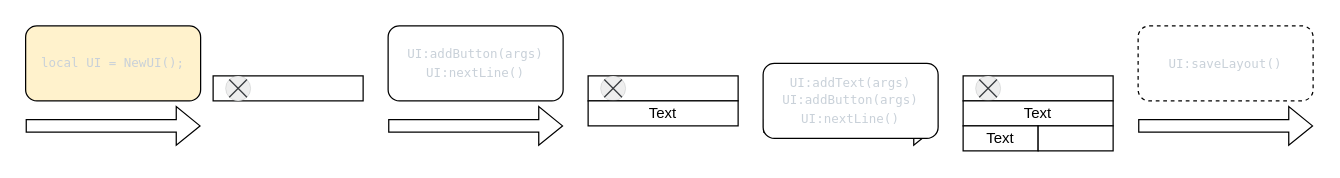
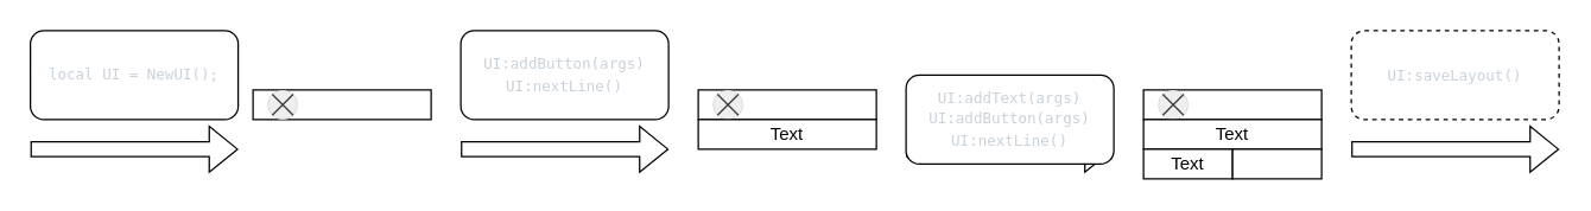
  <mxCell id="0" />
  <mxCell id="1" parent="0" />
  <mxCell id="2" value="" style="rounded=0;whiteSpace=wrap;html=1;" vertex="1" parent="1"><mxGeometry x="170" y="60" width="120" height="20" as="geometry" /></mxCell>
  <mxCell id="3" value="" style="ellipse;whiteSpace=wrap;html=1;aspect=fixed;fillColor=#eeeeee;strokeColor=#36393d;strokeWidth=0;" vertex="1" parent="1"><mxGeometry x="180" y="60" width="20" height="20" as="geometry" /></mxCell>
  <mxCell id="4" value="" style="endArrow=none;html=1;rounded=0;fillColor=#eeeeee;strokeColor=#36393d;exitX=0;exitY=1;exitDx=0;exitDy=0;entryX=1;entryY=0;entryDx=0;entryDy=0;" edge="1" parent="1" source="3" target="3"><mxGeometry width="50" height="50" relative="1" as="geometry"><mxPoint x="250" y="130" as="sourcePoint" /><mxPoint x="300" y="80" as="targetPoint" /></mxGeometry></mxCell>
  <mxCell id="5" value="" style="endArrow=none;html=1;rounded=0;fillColor=#eeeeee;strokeColor=#36393d;exitX=1;exitY=1;exitDx=0;exitDy=0;entryX=0;entryY=0;entryDx=0;entryDy=0;" edge="1" parent="1" source="3" target="3"><mxGeometry width="50" height="50" relative="1" as="geometry"><mxPoint x="192.929" y="87.071" as="sourcePoint" /><mxPoint x="207.071" y="72.929" as="targetPoint" /></mxGeometry></mxCell>
  <mxCell id="6" value="" style="shape=flexArrow;endArrow=classic;html=1;rounded=0;" edge="1" parent="1"><mxGeometry width="50" height="50" relative="1" as="geometry"><mxPoint x="310" y="100" as="sourcePoint" /><mxPoint x="450" y="100" as="targetPoint" /></mxGeometry></mxCell>
  <mxCell id="7" value="" style="rounded=0;whiteSpace=wrap;html=1;" vertex="1" parent="1"><mxGeometry x="470" y="60" width="120" height="20" as="geometry" /></mxCell>
  <mxCell id="8" value="" style="ellipse;whiteSpace=wrap;html=1;aspect=fixed;fillColor=#eeeeee;strokeColor=#36393d;strokeWidth=0;" vertex="1" parent="1"><mxGeometry x="480" y="60" width="20" height="20" as="geometry" /></mxCell>
  <mxCell id="9" value="" style="endArrow=none;html=1;rounded=0;fillColor=#eeeeee;strokeColor=#36393d;exitX=0;exitY=1;exitDx=0;exitDy=0;entryX=1;entryY=0;entryDx=0;entryDy=0;" edge="1" parent="1" source="8" target="8"><mxGeometry width="50" height="50" relative="1" as="geometry"><mxPoint x="550" y="130" as="sourcePoint" /><mxPoint x="600" y="80" as="targetPoint" /></mxGeometry></mxCell>
  <mxCell id="10" value="" style="endArrow=none;html=1;rounded=0;fillColor=#eeeeee;strokeColor=#36393d;exitX=1;exitY=1;exitDx=0;exitDy=0;entryX=0;entryY=0;entryDx=0;entryDy=0;" edge="1" parent="1" source="8" target="8"><mxGeometry width="50" height="50" relative="1" as="geometry"><mxPoint x="492.929" y="87.071" as="sourcePoint" /><mxPoint x="507.071" y="72.929" as="targetPoint" /></mxGeometry></mxCell>
  <mxCell id="11" value="Text" style="rounded=0;whiteSpace=wrap;html=1;strokeWidth=1;" vertex="1" parent="1"><mxGeometry x="470" y="80" width="120" height="20" as="geometry" /></mxCell>
  <mxCell id="12" value="&lt;pre style=&quot;box-sizing: border-box ; margin-top: 0px ; margin-bottom: 0px ; overflow-wrap: normal ; padding: 16px ; overflow: auto ; line-height: 1.45 ; border-radius: 6px ; word-break: normal ; color: rgb(201 , 209 , 217) ; font-size: 10px&quot;&gt;&lt;pre style=&quot;box-sizing: border-box ; font-family: , , &amp;#34;sf mono&amp;#34; , &amp;#34;menlo&amp;#34; , &amp;#34;consolas&amp;#34; , &amp;#34;liberation mono&amp;#34; , monospace ; margin-top: 0px ; margin-bottom: 0px ; overflow-wrap: normal ; padding: 16px ; overflow: auto ; line-height: 1.45 ; border-radius: 6px ; word-break: normal&quot;&gt;UI:&lt;span class=&quot;pl-c1&quot; style=&quot;box-sizing: border-box&quot;&gt;addButton&lt;/span&gt;(args)&lt;br&gt;UI:nextLine()&lt;br&gt;&lt;/pre&gt;&lt;/pre&gt;" style="rounded=1;whiteSpace=wrap;html=1;strokeWidth=1;" vertex="1" parent="1"><mxGeometry x="310" y="20" width="140" height="60" as="geometry" /></mxCell>
- <mxCell id="13" value="&lt;pre style=&quot;box-sizing: border-box ; margin-top: 0px ; margin-bottom: 0px ; overflow-wrap: normal ; padding: 16px ; overflow: auto ; line-height: 1.45 ; border-radius: 6px ; word-break: normal ; color: rgb(201 , 209 , 217) ; font-size: 10px&quot;&gt;&lt;span class=&quot;pl-k&quot; style=&quot;box-sizing: border-box&quot;&gt;local&lt;/span&gt; UI &lt;span class=&quot;pl-k&quot; style=&quot;box-sizing: border-box&quot;&gt;=&lt;/span&gt; &lt;span class=&quot;pl-c1&quot; style=&quot;box-sizing: border-box&quot;&gt;NewUI&lt;/span&gt;();&lt;/pre&gt;" style="rounded=1;whiteSpace=wrap;html=1;strokeWidth=1;fillColor=#fff2cc;" vertex="1" parent="1"><mxGeometry x="20" y="20" width="140" height="60" as="geometry" /></mxCell>
+ <mxCell id="13" value="&lt;pre style=&quot;box-sizing: border-box ; margin-top: 0px ; margin-bottom: 0px ; overflow-wrap: normal ; padding: 16px ; overflow: auto ; line-height: 1.45 ; border-radius: 6px ; word-break: normal ; color: rgb(201 , 209 , 217) ; font-size: 10px&quot;&gt;&lt;span class=&quot;pl-k&quot; style=&quot;box-sizing: border-box&quot;&gt;local&lt;/span&gt; UI &lt;span class=&quot;pl-k&quot; style=&quot;box-sizing: border-box&quot;&gt;=&lt;/span&gt; &lt;span class=&quot;pl-c1&quot; style=&quot;box-sizing: border-box&quot;&gt;NewUI&lt;/span&gt;();&lt;/pre&gt;" style="rounded=1;whiteSpace=wrap;html=1;strokeWidth=1;" vertex="1" parent="1"><mxGeometry x="20" y="20" width="140" height="60" as="geometry" /></mxCell>
  <mxCell id="14" value="" style="shape=flexArrow;endArrow=classic;html=1;rounded=0;" edge="1" parent="1"><mxGeometry width="50" height="50" relative="1" as="geometry"><mxPoint x="20" y="100" as="sourcePoint" /><mxPoint x="160" y="100" as="targetPoint" /></mxGeometry></mxCell>
  <mxCell id="15" value="" style="shape=flexArrow;endArrow=classic;html=1;rounded=0;" edge="1" parent="1"><mxGeometry width="50" height="50" relative="1" as="geometry"><mxPoint x="610" y="100" as="sourcePoint" /><mxPoint x="750" y="100" as="targetPoint" /></mxGeometry></mxCell>
  <mxCell id="16" value="" style="rounded=0;whiteSpace=wrap;html=1;" vertex="1" parent="1"><mxGeometry x="770" y="60" width="120" height="20" as="geometry" /></mxCell>
  <mxCell id="17" value="" style="ellipse;whiteSpace=wrap;html=1;aspect=fixed;fillColor=#eeeeee;strokeColor=#36393d;strokeWidth=0;" vertex="1" parent="1"><mxGeometry x="780" y="60" width="20" height="20" as="geometry" /></mxCell>
  <mxCell id="18" value="" style="endArrow=none;html=1;rounded=0;fillColor=#eeeeee;strokeColor=#36393d;exitX=0;exitY=1;exitDx=0;exitDy=0;entryX=1;entryY=0;entryDx=0;entryDy=0;" edge="1" parent="1" source="17" target="17"><mxGeometry width="50" height="50" relative="1" as="geometry"><mxPoint x="850" y="130" as="sourcePoint" /><mxPoint x="900" y="80" as="targetPoint" /></mxGeometry></mxCell>
  <mxCell id="19" value="" style="endArrow=none;html=1;rounded=0;fillColor=#eeeeee;strokeColor=#36393d;exitX=1;exitY=1;exitDx=0;exitDy=0;entryX=0;entryY=0;entryDx=0;entryDy=0;" edge="1" parent="1" source="17" target="17"><mxGeometry width="50" height="50" relative="1" as="geometry"><mxPoint x="792.929" y="87.071" as="sourcePoint" /><mxPoint x="807.071" y="72.929" as="targetPoint" /></mxGeometry></mxCell>
  <mxCell id="20" value="Text" style="rounded=0;whiteSpace=wrap;html=1;strokeWidth=1;" vertex="1" parent="1"><mxGeometry x="770" y="80" width="120" height="20" as="geometry" /></mxCell>
  <mxCell id="21" value="&lt;pre style=&quot;box-sizing: border-box ; margin-top: 0px ; margin-bottom: 0px ; overflow-wrap: normal ; padding: 16px ; overflow: auto ; line-height: 1.45 ; border-radius: 6px ; word-break: normal ; font-size: 10px&quot;&gt;&lt;pre style=&quot;box-sizing: border-box ; margin-top: 0px ; margin-bottom: 0px ; overflow-wrap: normal ; padding: 16px ; overflow: auto ; line-height: 1.45 ; border-radius: 6px ; word-break: normal&quot;&gt;&lt;font color=&quot;#c9d1d9&quot; style=&quot;font-size: 10px&quot;&gt;UI:&lt;/font&gt;&lt;span class=&quot;pl-c1&quot; style=&quot;color: rgb(201 , 209 , 217) ; box-sizing: border-box&quot;&gt;addText&lt;/span&gt;&lt;font color=&quot;#c9d1d9&quot; style=&quot;font-size: 10px&quot;&gt;(args)&lt;br&gt;UI:addButton(args)&lt;br&gt;UI:nextLine()&lt;br&gt;&lt;/font&gt;&lt;/pre&gt;&lt;/pre&gt;" style="rounded=1;whiteSpace=wrap;html=1;strokeWidth=1;" vertex="1" parent="1"><mxGeometry x="610" y="50" width="140" height="60" as="geometry" /></mxCell>
  <mxCell id="22" value="Text" style="rounded=0;whiteSpace=wrap;html=1;strokeWidth=1;" vertex="1" parent="1"><mxGeometry x="770" y="100" width="60" height="20" as="geometry" /></mxCell>
  <mxCell id="23" value="" style="rounded=0;whiteSpace=wrap;html=1;strokeWidth=1;" vertex="1" parent="1"><mxGeometry x="830" y="100" width="60" height="20" as="geometry" /></mxCell>
  <mxCell id="24" value="" style="shape=flexArrow;endArrow=classic;html=1;rounded=0;" edge="1" parent="1"><mxGeometry width="50" height="50" relative="1" as="geometry"><mxPoint x="910" y="100" as="sourcePoint" /><mxPoint x="1050" y="100" as="targetPoint" /></mxGeometry></mxCell>
  <mxCell id="25" value="&lt;pre style=&quot;box-sizing: border-box ; margin-top: 0px ; margin-bottom: 0px ; overflow-wrap: normal ; padding: 16px ; overflow: auto ; line-height: 1.45 ; border-radius: 6px ; word-break: normal&quot;&gt;&lt;pre style=&quot;box-sizing: border-box ; margin-top: 0px ; margin-bottom: 0px ; overflow-wrap: normal ; padding: 16px ; overflow: auto ; line-height: 1.45 ; border-radius: 6px ; word-break: normal&quot;&gt;&lt;font color=&quot;#c9d1d9&quot;&gt;&lt;span style=&quot;font-size: 10px&quot;&gt;UI:saveLayout()&lt;br&gt;&lt;/span&gt;&lt;/font&gt;&lt;/pre&gt;&lt;/pre&gt;" style="rounded=1;whiteSpace=wrap;html=1;strokeWidth=1;dashed=1;" vertex="1" parent="1"><mxGeometry x="910" y="20" width="140" height="60" as="geometry" /></mxCell>
